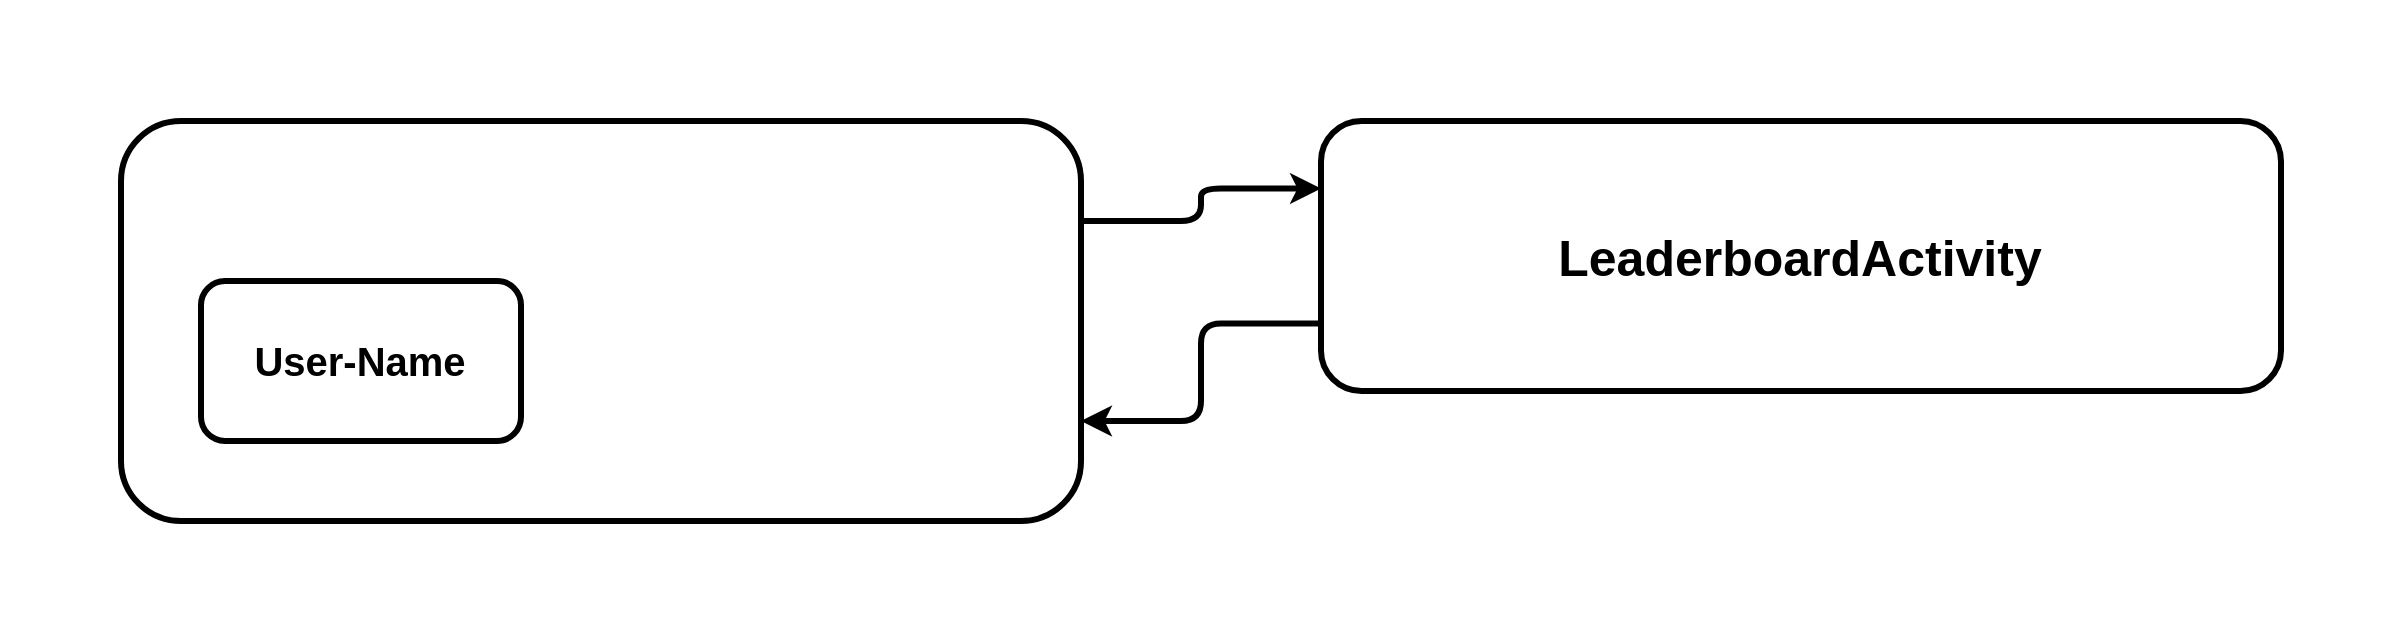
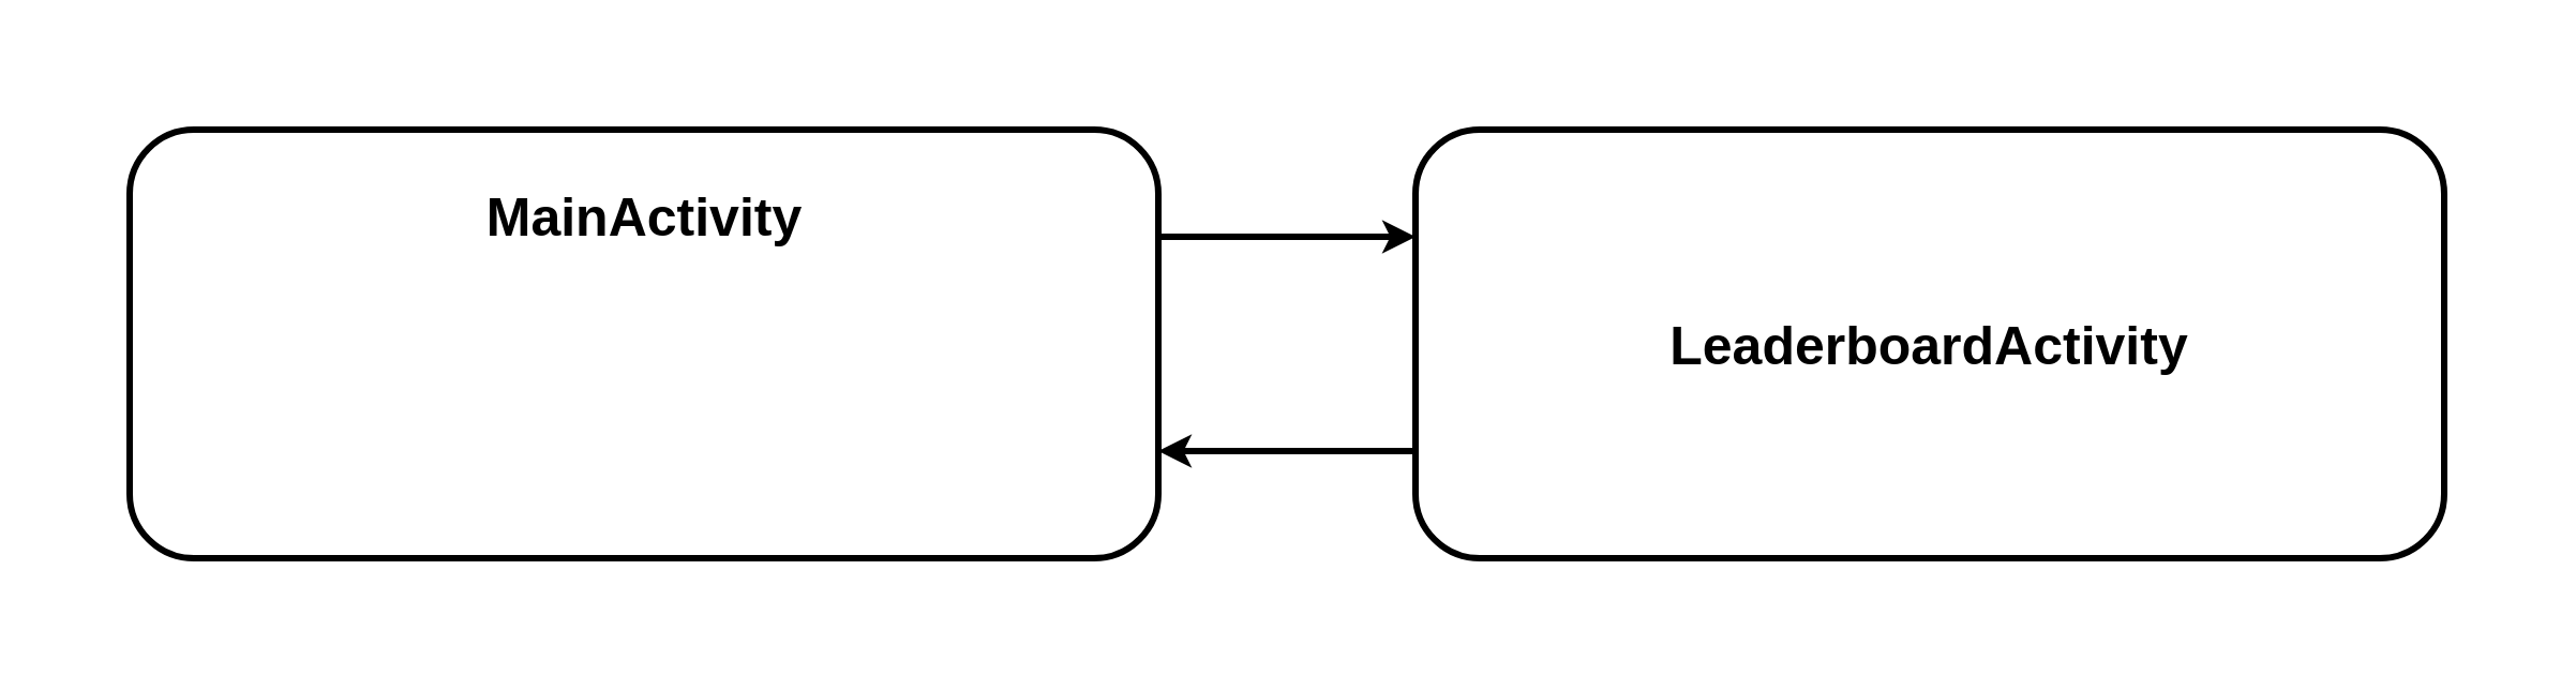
  <mxCell id="0" />
  <mxCell id="1" parent="0" />
  <mxCell id="2" style="edgeStyle=orthogonalEdgeStyle;rounded=1;orthogonalLoop=1;jettySize=auto;html=1;exitX=1;exitY=0.25;exitDx=0;exitDy=0;entryX=0;entryY=0.25;entryDx=0;entryDy=0;strokeWidth=3;" edge="1" parent="1" source="3" target="7"><mxGeometry relative="1" as="geometry" /></mxCell>
  <mxCell id="3" value="" style="rounded=1;whiteSpace=wrap;html=1;strokeWidth=3;" vertex="1" parent="1"><mxGeometry x="60" y="60" width="480" height="200" as="geometry" /></mxCell>
- <mxCell id="4" value="&lt;b&gt;&lt;font style=&quot;font-size: 20px&quot;&gt;User-Name&lt;/font&gt;&lt;/b&gt;" style="rounded=1;whiteSpace=wrap;html=1;strokeWidth=3;" vertex="1" parent="1"><mxGeometry x="100" y="140" width="160" height="80" as="geometry" /></mxCell>
+ <mxCell id="5" value="&lt;b&gt;&lt;font style=&quot;font-size: 25px&quot;&gt;MainActivity&lt;/font&gt;&lt;/b&gt;" style="text;html=1;align=center;verticalAlign=middle;resizable=0;points=[];autosize=1;" vertex="1" parent="1"><mxGeometry x="220" y="90" width="160" height="20" as="geometry" /></mxCell>
  <mxCell id="6" style="edgeStyle=orthogonalEdgeStyle;rounded=1;orthogonalLoop=1;jettySize=auto;html=1;exitX=0;exitY=0.75;exitDx=0;exitDy=0;entryX=1;entryY=0.75;entryDx=0;entryDy=0;strokeWidth=3;" edge="1" parent="1" source="7" target="3"><mxGeometry relative="1" as="geometry" /></mxCell>
- <mxCell id="7" value="&lt;b&gt;&lt;font style=&quot;font-size: 25px&quot;&gt;LeaderboardActivity&lt;/font&gt;&lt;/b&gt;" style="rounded=1;whiteSpace=wrap;html=1;strokeWidth=3;" vertex="1" parent="1"><mxGeometry x="660" y="60" width="480" height="135" as="geometry" /></mxCell>
+ <mxCell id="7" value="&lt;b&gt;&lt;font style=&quot;font-size: 25px&quot;&gt;LeaderboardActivity&lt;/font&gt;&lt;/b&gt;" style="rounded=1;whiteSpace=wrap;html=1;strokeWidth=3;" vertex="1" parent="1"><mxGeometry x="660" y="60" width="480" height="200" as="geometry" /></mxCell>
  <mxCell id="8" value="" style="rounded=0;whiteSpace=wrap;html=1;strokeWidth=3;fillColor=none;strokeColor=none;" vertex="1" parent="1"><mxGeometry x="20" y="20" width="1160" height="280" as="geometry" /></mxCell>
